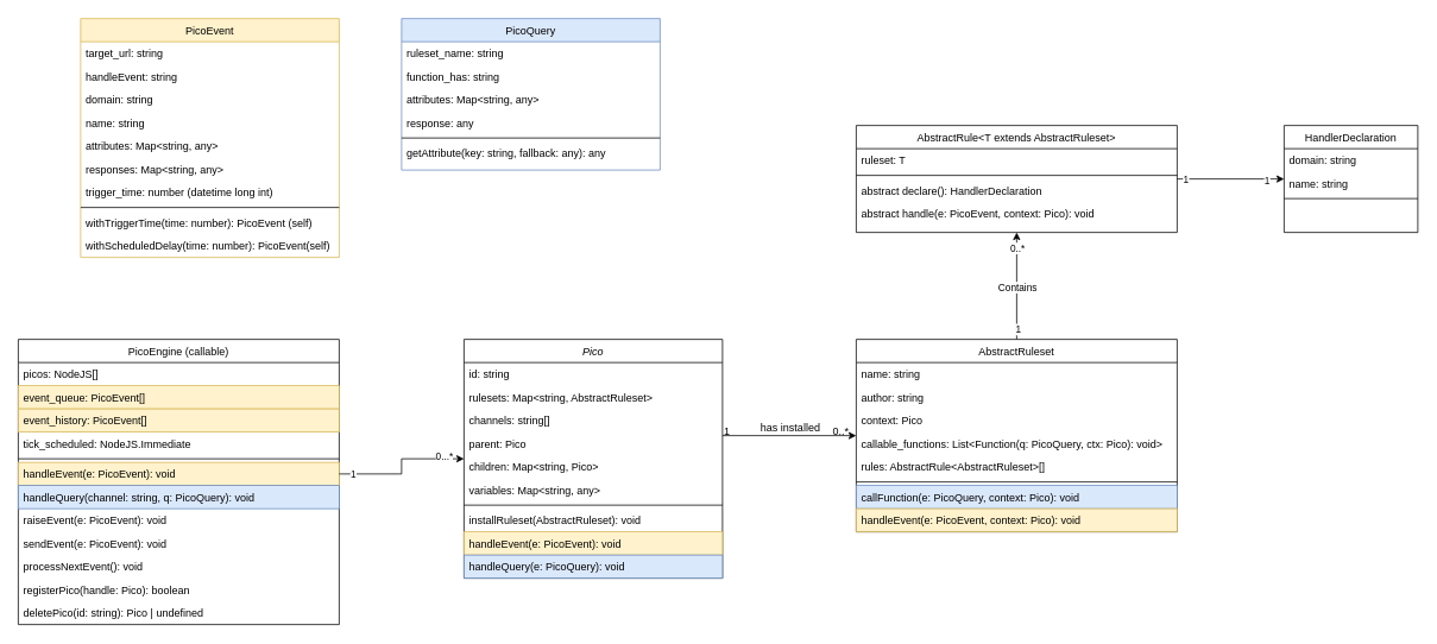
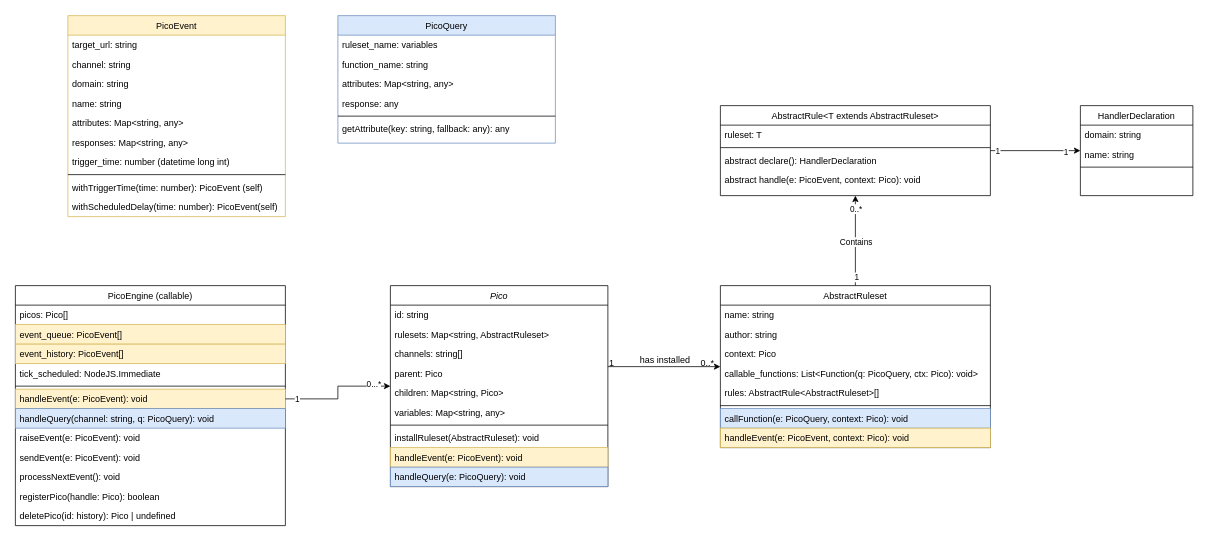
  <mxCell id="0" />
  <mxCell id="1" parent="0" />
  <mxCell id="2" value="Pico" style="swimlane;fontStyle=2;align=center;verticalAlign=top;childLayout=stackLayout;horizontal=1;startSize=26;horizontalStack=0;resizeParent=1;resizeLast=0;collapsible=1;marginBottom=0;rounded=0;shadow=0;strokeWidth=1;" parent="1" vertex="1"><mxGeometry x="520" y="380" width="290" height="268" as="geometry"><mxRectangle x="230" y="140" width="160" height="26" as="alternateBounds" /></mxGeometry></mxCell>
  <mxCell id="3" value="id: string" style="text;align=left;verticalAlign=top;spacingLeft=4;spacingRight=4;overflow=hidden;rotatable=0;points=[[0,0.5],[1,0.5]];portConstraint=eastwest;" parent="2" vertex="1"><mxGeometry y="26" width="290" height="26" as="geometry" /></mxCell>
  <mxCell id="4" value="rulesets: Map&lt;string, AbstractRuleset&gt;" style="text;align=left;verticalAlign=top;spacingLeft=4;spacingRight=4;overflow=hidden;rotatable=0;points=[[0,0.5],[1,0.5]];portConstraint=eastwest;rounded=0;shadow=0;html=0;" parent="2" vertex="1"><mxGeometry y="52" width="290" height="26" as="geometry" /></mxCell>
  <mxCell id="5" value="channels: string[]" style="text;align=left;verticalAlign=top;spacingLeft=4;spacingRight=4;overflow=hidden;rotatable=0;points=[[0,0.5],[1,0.5]];portConstraint=eastwest;rounded=0;shadow=0;html=0;" parent="2" vertex="1"><mxGeometry y="78" width="290" height="26" as="geometry" /></mxCell>
  <mxCell id="6" value="parent: Pico" style="text;align=left;verticalAlign=top;spacingLeft=4;spacingRight=4;overflow=hidden;rotatable=0;points=[[0,0.5],[1,0.5]];portConstraint=eastwest;rounded=0;shadow=0;html=0;" parent="2" vertex="1"><mxGeometry y="104" width="290" height="26" as="geometry" /></mxCell>
  <mxCell id="7" value="children: Map&lt;string, Pico&gt;" style="text;align=left;verticalAlign=top;spacingLeft=4;spacingRight=4;overflow=hidden;rotatable=0;points=[[0,0.5],[1,0.5]];portConstraint=eastwest;rounded=0;shadow=0;html=0;" parent="2" vertex="1"><mxGeometry y="130" width="290" height="26" as="geometry" /></mxCell>
  <mxCell id="8" value="variables: Map&lt;string, any&gt;" style="text;align=left;verticalAlign=top;spacingLeft=4;spacingRight=4;overflow=hidden;rotatable=0;points=[[0,0.5],[1,0.5]];portConstraint=eastwest;rounded=0;shadow=0;html=0;" parent="2" vertex="1"><mxGeometry y="156" width="290" height="26" as="geometry" /></mxCell>
  <mxCell id="9" value="" style="line;html=1;strokeWidth=1;align=left;verticalAlign=middle;spacingTop=-1;spacingLeft=3;spacingRight=3;rotatable=0;labelPosition=right;points=[];portConstraint=eastwest;" parent="2" vertex="1"><mxGeometry y="182" width="290" height="8" as="geometry" /></mxCell>
  <mxCell id="10" value="installRuleset(AbstractRuleset): void" style="text;align=left;verticalAlign=top;spacingLeft=4;spacingRight=4;overflow=hidden;rotatable=0;points=[[0,0.5],[1,0.5]];portConstraint=eastwest;" parent="2" vertex="1"><mxGeometry y="190" width="290" height="26" as="geometry" /></mxCell>
  <mxCell id="11" value="handleEvent(e: PicoEvent): void" style="text;align=left;verticalAlign=top;spacingLeft=4;spacingRight=4;overflow=hidden;rotatable=0;points=[[0,0.5],[1,0.5]];portConstraint=eastwest;fillColor=#fff2cc;strokeColor=#d6b656;" parent="2" vertex="1"><mxGeometry y="216" width="290" height="26" as="geometry" /></mxCell>
  <mxCell id="12" value="handleQuery(e: PicoQuery): void" style="text;align=left;verticalAlign=top;spacingLeft=4;spacingRight=4;overflow=hidden;rotatable=0;points=[[0,0.5],[1,0.5]];portConstraint=eastwest;fillColor=#dae8fc;strokeColor=#6c8ebf;" parent="2" vertex="1"><mxGeometry y="242" width="290" height="26" as="geometry" /></mxCell>
  <mxCell id="13" style="edgeStyle=orthogonalEdgeStyle;rounded=0;orthogonalLoop=1;jettySize=auto;html=1;exitX=0.5;exitY=0;exitDx=0;exitDy=0;entryX=0.5;entryY=1;entryDx=0;entryDy=0;" parent="1" source="17" target="33" edge="1"><mxGeometry relative="1" as="geometry"><mxPoint x="1141" y="276" as="targetPoint" /></mxGeometry></mxCell>
  <mxCell id="14" value="Contains" style="edgeLabel;html=1;align=center;verticalAlign=middle;resizable=0;points=[];" parent="13" vertex="1" connectable="0"><mxGeometry x="0.206" y="-2" relative="1" as="geometry"><mxPoint x="-2" y="13" as="offset" /></mxGeometry></mxCell>
  <mxCell id="15" value="0..*" style="edgeLabel;html=1;align=center;verticalAlign=middle;resizable=0;points=[];" parent="13" vertex="1" connectable="0"><mxGeometry x="0.717" relative="1" as="geometry"><mxPoint as="offset" /></mxGeometry></mxCell>
  <mxCell id="16" value="1" style="edgeLabel;html=1;align=center;verticalAlign=middle;resizable=0;points=[];" parent="13" vertex="1" connectable="0"><mxGeometry x="-0.794" y="-1" relative="1" as="geometry"><mxPoint as="offset" /></mxGeometry></mxCell>
  <mxCell id="17" value="AbstractRuleset" style="swimlane;fontStyle=0;align=center;verticalAlign=top;childLayout=stackLayout;horizontal=1;startSize=26;horizontalStack=0;resizeParent=1;resizeLast=0;collapsible=1;marginBottom=0;rounded=0;shadow=0;strokeWidth=1;" parent="1" vertex="1"><mxGeometry x="960" y="380" width="360" height="216" as="geometry"><mxRectangle x="550" y="140" width="160" height="26" as="alternateBounds" /></mxGeometry></mxCell>
  <mxCell id="18" value="name: string" style="text;align=left;verticalAlign=top;spacingLeft=4;spacingRight=4;overflow=hidden;rotatable=0;points=[[0,0.5],[1,0.5]];portConstraint=eastwest;" parent="17" vertex="1"><mxGeometry y="26" width="360" height="26" as="geometry" /></mxCell>
  <mxCell id="19" value="author: string" style="text;align=left;verticalAlign=top;spacingLeft=4;spacingRight=4;overflow=hidden;rotatable=0;points=[[0,0.5],[1,0.5]];portConstraint=eastwest;rounded=0;shadow=0;html=0;" parent="17" vertex="1"><mxGeometry y="52" width="360" height="26" as="geometry" /></mxCell>
  <mxCell id="20" value="context: Pico" style="text;align=left;verticalAlign=top;spacingLeft=4;spacingRight=4;overflow=hidden;rotatable=0;points=[[0,0.5],[1,0.5]];portConstraint=eastwest;rounded=0;shadow=0;html=0;" parent="17" vertex="1"><mxGeometry y="78" width="360" height="26" as="geometry" /></mxCell>
  <mxCell id="21" value="callable_functions: List&lt;Function(q: PicoQuery, ctx: Pico): void&gt;" style="text;align=left;verticalAlign=top;spacingLeft=4;spacingRight=4;overflow=hidden;rotatable=0;points=[[0,0.5],[1,0.5]];portConstraint=eastwest;rounded=0;shadow=0;html=0;" parent="17" vertex="1"><mxGeometry y="104" width="360" height="26" as="geometry" /></mxCell>
  <mxCell id="22" value="rules: AbstractRule&lt;AbstractRuleset&gt;[]" style="text;align=left;verticalAlign=top;spacingLeft=4;spacingRight=4;overflow=hidden;rotatable=0;points=[[0,0.5],[1,0.5]];portConstraint=eastwest;rounded=0;shadow=0;html=0;" parent="17" vertex="1"><mxGeometry y="130" width="360" height="26" as="geometry" /></mxCell>
  <mxCell id="23" value="" style="line;html=1;strokeWidth=1;align=left;verticalAlign=middle;spacingTop=-1;spacingLeft=3;spacingRight=3;rotatable=0;labelPosition=right;points=[];portConstraint=eastwest;" parent="17" vertex="1"><mxGeometry y="156" width="360" height="8" as="geometry" /></mxCell>
  <mxCell id="24" value="callFunction(e: PicoQuery, context: Pico): void" style="text;align=left;verticalAlign=top;spacingLeft=4;spacingRight=4;overflow=hidden;rotatable=0;points=[[0,0.5],[1,0.5]];portConstraint=eastwest;fillColor=#dae8fc;strokeColor=#6c8ebf;" parent="17" vertex="1"><mxGeometry y="164" width="360" height="26" as="geometry" /></mxCell>
  <mxCell id="25" value="handleEvent(e: PicoEvent, context: Pico): void" style="text;align=left;verticalAlign=top;spacingLeft=4;spacingRight=4;overflow=hidden;rotatable=0;points=[[0,0.5],[1,0.5]];portConstraint=eastwest;fillColor=#fff2cc;strokeColor=#d6b656;" parent="17" vertex="1"><mxGeometry y="190" width="360" height="26" as="geometry" /></mxCell>
  <mxCell id="26" value="" style="endArrow=classic;shadow=0;strokeWidth=1;rounded=0;endFill=1;edgeStyle=elbowEdgeStyle;elbow=vertical;" parent="1" source="2" target="17" edge="1"><mxGeometry x="0.5" y="41" relative="1" as="geometry"><mxPoint x="900" y="572" as="sourcePoint" /><mxPoint x="1060" y="572" as="targetPoint" /><mxPoint x="-40" y="32" as="offset" /></mxGeometry></mxCell>
  <mxCell id="27" value="1" style="resizable=0;align=left;verticalAlign=bottom;labelBackgroundColor=none;fontSize=12;" parent="26" connectable="0" vertex="1"><mxGeometry x="-1" relative="1" as="geometry"><mxPoint y="4" as="offset" /></mxGeometry></mxCell>
  <mxCell id="28" value="0..*" style="resizable=0;align=right;verticalAlign=bottom;labelBackgroundColor=none;fontSize=12;" parent="26" connectable="0" vertex="1"><mxGeometry x="1" relative="1" as="geometry"><mxPoint x="-7" y="4" as="offset" /></mxGeometry></mxCell>
  <mxCell id="29" value="has installed" style="text;html=1;resizable=0;points=[];;align=center;verticalAlign=middle;labelBackgroundColor=none;rounded=0;shadow=0;strokeWidth=1;fontSize=12;" parent="26" vertex="1" connectable="0"><mxGeometry x="0.5" y="49" relative="1" as="geometry"><mxPoint x="-38" y="40" as="offset" /></mxGeometry></mxCell>
  <mxCell id="30" style="edgeStyle=orthogonalEdgeStyle;rounded=0;orthogonalLoop=1;jettySize=auto;html=1;" parent="1" source="33" target="38" edge="1"><mxGeometry relative="1" as="geometry" /></mxCell>
  <mxCell id="31" value="1" style="edgeLabel;html=1;align=center;verticalAlign=middle;resizable=0;points=[];" parent="30" vertex="1" connectable="0"><mxGeometry x="-0.85" relative="1" as="geometry"><mxPoint as="offset" /></mxGeometry></mxCell>
  <mxCell id="32" value="1" style="edgeLabel;html=1;align=center;verticalAlign=middle;resizable=0;points=[];" parent="30" vertex="1" connectable="0"><mxGeometry x="0.628" y="-1" relative="1" as="geometry"><mxPoint x="2" as="offset" /></mxGeometry></mxCell>
  <mxCell id="33" value="AbstractRule&lt;T extends AbstractRuleset&gt;" style="swimlane;fontStyle=0;align=center;verticalAlign=top;childLayout=stackLayout;horizontal=1;startSize=26;horizontalStack=0;resizeParent=1;resizeLast=0;collapsible=1;marginBottom=0;rounded=0;shadow=0;strokeWidth=1;" parent="1" vertex="1"><mxGeometry x="960" y="140" width="360" height="120" as="geometry"><mxRectangle x="550" y="140" width="160" height="26" as="alternateBounds" /></mxGeometry></mxCell>
  <mxCell id="34" value="ruleset: T" style="text;align=left;verticalAlign=top;spacingLeft=4;spacingRight=4;overflow=hidden;rotatable=0;points=[[0,0.5],[1,0.5]];portConstraint=eastwest;" parent="33" vertex="1"><mxGeometry y="26" width="360" height="26" as="geometry" /></mxCell>
  <mxCell id="35" value="" style="line;html=1;strokeWidth=1;align=left;verticalAlign=middle;spacingTop=-1;spacingLeft=3;spacingRight=3;rotatable=0;labelPosition=right;points=[];portConstraint=eastwest;" parent="33" vertex="1"><mxGeometry y="52" width="360" height="8" as="geometry" /></mxCell>
  <mxCell id="36" value="abstract declare(): HandlerDeclaration" style="text;align=left;verticalAlign=top;spacingLeft=4;spacingRight=4;overflow=hidden;rotatable=0;points=[[0,0.5],[1,0.5]];portConstraint=eastwest;" parent="33" vertex="1"><mxGeometry y="60" width="360" height="26" as="geometry" /></mxCell>
  <mxCell id="37" value="abstract handle(e: PicoEvent, context: Pico): void" style="text;align=left;verticalAlign=top;spacingLeft=4;spacingRight=4;overflow=hidden;rotatable=0;points=[[0,0.5],[1,0.5]];portConstraint=eastwest;" parent="33" vertex="1"><mxGeometry y="86" width="360" height="26" as="geometry" /></mxCell>
  <mxCell id="38" value="HandlerDeclaration" style="swimlane;fontStyle=0;align=center;verticalAlign=top;childLayout=stackLayout;horizontal=1;startSize=26;horizontalStack=0;resizeParent=1;resizeLast=0;collapsible=1;marginBottom=0;rounded=0;shadow=0;strokeWidth=1;" parent="1" vertex="1"><mxGeometry x="1440" y="140" width="150" height="120" as="geometry"><mxRectangle x="550" y="140" width="160" height="26" as="alternateBounds" /></mxGeometry></mxCell>
  <mxCell id="39" value="domain: string    " style="text;align=left;verticalAlign=top;spacingLeft=4;spacingRight=4;overflow=hidden;rotatable=0;points=[[0,0.5],[1,0.5]];portConstraint=eastwest;" parent="38" vertex="1"><mxGeometry y="26" width="150" height="26" as="geometry" /></mxCell>
  <mxCell id="40" value="name: string" style="text;align=left;verticalAlign=top;spacingLeft=4;spacingRight=4;overflow=hidden;rotatable=0;points=[[0,0.5],[1,0.5]];portConstraint=eastwest;rounded=0;shadow=0;html=0;" parent="38" vertex="1"><mxGeometry y="52" width="150" height="26" as="geometry" /></mxCell>
  <mxCell id="41" value="" style="line;html=1;strokeWidth=1;align=left;verticalAlign=middle;spacingTop=-1;spacingLeft=3;spacingRight=3;rotatable=0;labelPosition=right;points=[];portConstraint=eastwest;" parent="38" vertex="1"><mxGeometry y="78" width="150" height="8" as="geometry" /></mxCell>
  <mxCell id="42" value="PicoEngine (callable)" style="swimlane;fontStyle=0;align=center;verticalAlign=top;childLayout=stackLayout;horizontal=1;startSize=26;horizontalStack=0;resizeParent=1;resizeLast=0;collapsible=1;marginBottom=0;rounded=0;shadow=0;strokeWidth=1;" parent="1" vertex="1"><mxGeometry x="20" y="380" width="360" height="320" as="geometry"><mxRectangle x="40" y="640" width="160" height="26" as="alternateBounds" /></mxGeometry></mxCell>
- <mxCell id="43" value="picos: NodeJS[]" style="text;align=left;verticalAlign=top;spacingLeft=4;spacingRight=4;overflow=hidden;rotatable=0;points=[[0,0.5],[1,0.5]];portConstraint=eastwest;" parent="42" vertex="1"><mxGeometry y="26" width="360" height="26" as="geometry" /></mxCell>
+ <mxCell id="43" value="picos: Pico[]" style="text;align=left;verticalAlign=top;spacingLeft=4;spacingRight=4;overflow=hidden;rotatable=0;points=[[0,0.5],[1,0.5]];portConstraint=eastwest;" parent="42" vertex="1"><mxGeometry y="26" width="360" height="26" as="geometry" /></mxCell>
  <mxCell id="44" value="event_queue: PicoEvent[]" style="text;align=left;verticalAlign=top;spacingLeft=4;spacingRight=4;overflow=hidden;rotatable=0;points=[[0,0.5],[1,0.5]];portConstraint=eastwest;rounded=0;shadow=0;html=0;fillColor=#fff2cc;strokeColor=#d6b656;" parent="42" vertex="1"><mxGeometry y="52" width="360" height="26" as="geometry" /></mxCell>
  <mxCell id="45" value="event_history: PicoEvent[]" style="text;align=left;verticalAlign=top;spacingLeft=4;spacingRight=4;overflow=hidden;rotatable=0;points=[[0,0.5],[1,0.5]];portConstraint=eastwest;rounded=0;shadow=0;html=0;fillColor=#fff2cc;strokeColor=#d6b656;" parent="42" vertex="1"><mxGeometry y="78" width="360" height="26" as="geometry" /></mxCell>
  <mxCell id="46" value="tick_scheduled: NodeJS.Immediate" style="text;align=left;verticalAlign=top;spacingLeft=4;spacingRight=4;overflow=hidden;rotatable=0;points=[[0,0.5],[1,0.5]];portConstraint=eastwest;rounded=0;shadow=0;html=0;" parent="42" vertex="1"><mxGeometry y="104" width="360" height="26" as="geometry" /></mxCell>
  <mxCell id="47" value="" style="line;html=1;strokeWidth=1;align=left;verticalAlign=middle;spacingTop=-1;spacingLeft=3;spacingRight=3;rotatable=0;labelPosition=right;points=[];portConstraint=eastwest;" parent="42" vertex="1"><mxGeometry y="130" width="360" height="8" as="geometry" /></mxCell>
  <mxCell id="48" value="handleEvent(e: PicoEvent): void" style="text;align=left;verticalAlign=top;spacingLeft=4;spacingRight=4;overflow=hidden;rotatable=0;points=[[0,0.5],[1,0.5]];portConstraint=eastwest;fillColor=#fff2cc;strokeColor=#d6b656;" parent="42" vertex="1"><mxGeometry y="138" width="360" height="26" as="geometry" /></mxCell>
  <mxCell id="49" value="handleQuery(channel: string, q: PicoQuery): void" style="text;align=left;verticalAlign=top;spacingLeft=4;spacingRight=4;overflow=hidden;rotatable=0;points=[[0,0.5],[1,0.5]];portConstraint=eastwest;fillColor=#dae8fc;strokeColor=#6c8ebf;" parent="42" vertex="1"><mxGeometry y="164" width="360" height="26" as="geometry" /></mxCell>
  <mxCell id="50" value="raiseEvent(e: PicoEvent): void" style="text;align=left;verticalAlign=top;spacingLeft=4;spacingRight=4;overflow=hidden;rotatable=0;points=[[0,0.5],[1,0.5]];portConstraint=eastwest;" parent="42" vertex="1"><mxGeometry y="190" width="360" height="26" as="geometry" /></mxCell>
  <mxCell id="51" value="sendEvent(e: PicoEvent): void" style="text;align=left;verticalAlign=top;spacingLeft=4;spacingRight=4;overflow=hidden;rotatable=0;points=[[0,0.5],[1,0.5]];portConstraint=eastwest;" parent="42" vertex="1"><mxGeometry y="216" width="360" height="26" as="geometry" /></mxCell>
  <mxCell id="52" value="processNextEvent(): void" style="text;align=left;verticalAlign=top;spacingLeft=4;spacingRight=4;overflow=hidden;rotatable=0;points=[[0,0.5],[1,0.5]];portConstraint=eastwest;" parent="42" vertex="1"><mxGeometry y="242" width="360" height="26" as="geometry" /></mxCell>
  <mxCell id="53" value="registerPico(handle: Pico): boolean" style="text;align=left;verticalAlign=top;spacingLeft=4;spacingRight=4;overflow=hidden;rotatable=0;points=[[0,0.5],[1,0.5]];portConstraint=eastwest;" parent="42" vertex="1"><mxGeometry y="268" width="360" height="26" as="geometry" /></mxCell>
- <mxCell id="54" value="deletePico(id: string): Pico | undefined" style="text;align=left;verticalAlign=top;spacingLeft=4;spacingRight=4;overflow=hidden;rotatable=0;points=[[0,0.5],[1,0.5]];portConstraint=eastwest;" parent="42" vertex="1"><mxGeometry y="294" width="360" height="26" as="geometry" /></mxCell>
+ <mxCell id="54" value="deletePico(id: history): Pico | undefined" style="text;align=left;verticalAlign=top;spacingLeft=4;spacingRight=4;overflow=hidden;rotatable=0;points=[[0,0.5],[1,0.5]];portConstraint=eastwest;" parent="42" vertex="1"><mxGeometry y="294" width="360" height="26" as="geometry" /></mxCell>
  <mxCell id="55" style="edgeStyle=orthogonalEdgeStyle;rounded=0;orthogonalLoop=1;jettySize=auto;html=1;" parent="1" source="48" target="2" edge="1"><mxGeometry relative="1" as="geometry" /></mxCell>
  <mxCell id="56" value="1" style="edgeLabel;html=1;align=center;verticalAlign=middle;resizable=0;points=[];" parent="55" vertex="1" connectable="0"><mxGeometry x="-0.804" relative="1" as="geometry"><mxPoint as="offset" /></mxGeometry></mxCell>
  <mxCell id="57" value="0...*" style="edgeLabel;html=1;align=center;verticalAlign=middle;resizable=0;points=[];" parent="55" vertex="1" connectable="0"><mxGeometry x="0.709" y="-2" relative="1" as="geometry"><mxPoint y="-6" as="offset" /></mxGeometry></mxCell>
  <mxCell id="58" value="PicoEvent" style="swimlane;fontStyle=0;align=center;verticalAlign=top;childLayout=stackLayout;horizontal=1;startSize=26;horizontalStack=0;resizeParent=1;resizeLast=0;collapsible=1;marginBottom=0;rounded=0;shadow=0;strokeWidth=1;fillColor=#fff2cc;strokeColor=#d6b656;" parent="1" vertex="1"><mxGeometry x="90" y="20" width="290" height="268" as="geometry"><mxRectangle x="110" y="680" width="160" height="26" as="alternateBounds" /></mxGeometry></mxCell>
  <mxCell id="59" value="target_url: string" style="text;align=left;verticalAlign=top;spacingLeft=4;spacingRight=4;overflow=hidden;rotatable=0;points=[[0,0.5],[1,0.5]];portConstraint=eastwest;" parent="58" vertex="1"><mxGeometry y="26" width="290" height="26" as="geometry" /></mxCell>
- <mxCell id="60" value="handleEvent: string" style="text;align=left;verticalAlign=top;spacingLeft=4;spacingRight=4;overflow=hidden;rotatable=0;points=[[0,0.5],[1,0.5]];portConstraint=eastwest;rounded=0;shadow=0;html=0;" parent="58" vertex="1"><mxGeometry y="52" width="290" height="26" as="geometry" /></mxCell>
+ <mxCell id="60" value="channel: string" style="text;align=left;verticalAlign=top;spacingLeft=4;spacingRight=4;overflow=hidden;rotatable=0;points=[[0,0.5],[1,0.5]];portConstraint=eastwest;rounded=0;shadow=0;html=0;" parent="58" vertex="1"><mxGeometry y="52" width="290" height="26" as="geometry" /></mxCell>
  <mxCell id="61" value="domain: string" style="text;align=left;verticalAlign=top;spacingLeft=4;spacingRight=4;overflow=hidden;rotatable=0;points=[[0,0.5],[1,0.5]];portConstraint=eastwest;rounded=0;shadow=0;html=0;" parent="58" vertex="1"><mxGeometry y="78" width="290" height="26" as="geometry" /></mxCell>
  <mxCell id="62" value="name: string" style="text;align=left;verticalAlign=top;spacingLeft=4;spacingRight=4;overflow=hidden;rotatable=0;points=[[0,0.5],[1,0.5]];portConstraint=eastwest;rounded=0;shadow=0;html=0;" parent="58" vertex="1"><mxGeometry y="104" width="290" height="26" as="geometry" /></mxCell>
  <mxCell id="63" value="attributes: Map&lt;string, any&gt;" style="text;align=left;verticalAlign=top;spacingLeft=4;spacingRight=4;overflow=hidden;rotatable=0;points=[[0,0.5],[1,0.5]];portConstraint=eastwest;rounded=0;shadow=0;html=0;" parent="58" vertex="1"><mxGeometry y="130" width="290" height="26" as="geometry" /></mxCell>
  <mxCell id="64" value="responses: Map&lt;string, any&gt;" style="text;align=left;verticalAlign=top;spacingLeft=4;spacingRight=4;overflow=hidden;rotatable=0;points=[[0,0.5],[1,0.5]];portConstraint=eastwest;rounded=0;shadow=0;html=0;" parent="58" vertex="1"><mxGeometry y="156" width="290" height="26" as="geometry" /></mxCell>
  <mxCell id="65" value="trigger_time: number (datetime long int)" style="text;align=left;verticalAlign=top;spacingLeft=4;spacingRight=4;overflow=hidden;rotatable=0;points=[[0,0.5],[1,0.5]];portConstraint=eastwest;rounded=0;shadow=0;html=0;" parent="58" vertex="1"><mxGeometry y="182" width="290" height="26" as="geometry" /></mxCell>
  <mxCell id="66" value="" style="line;html=1;strokeWidth=1;align=left;verticalAlign=middle;spacingTop=-1;spacingLeft=3;spacingRight=3;rotatable=0;labelPosition=right;points=[];portConstraint=eastwest;" parent="58" vertex="1"><mxGeometry y="208" width="290" height="8" as="geometry" /></mxCell>
  <mxCell id="67" value="withTriggerTime(time: number): PicoEvent (self)" style="text;align=left;verticalAlign=top;spacingLeft=4;spacingRight=4;overflow=hidden;rotatable=0;points=[[0,0.5],[1,0.5]];portConstraint=eastwest;" parent="58" vertex="1"><mxGeometry y="216" width="290" height="26" as="geometry" /></mxCell>
  <mxCell id="68" value="withScheduledDelay(time: number): PicoEvent(self)" style="text;align=left;verticalAlign=top;spacingLeft=4;spacingRight=4;overflow=hidden;rotatable=0;points=[[0,0.5],[1,0.5]];portConstraint=eastwest;" parent="58" vertex="1"><mxGeometry y="242" width="290" height="26" as="geometry" /></mxCell>
  <mxCell id="69" value="PicoQuery" style="swimlane;fontStyle=0;align=center;verticalAlign=top;childLayout=stackLayout;horizontal=1;startSize=26;horizontalStack=0;resizeParent=1;resizeLast=0;collapsible=1;marginBottom=0;rounded=0;shadow=0;strokeWidth=1;fillColor=#dae8fc;strokeColor=#6c8ebf;" parent="1" vertex="1"><mxGeometry x="450" y="20" width="290" height="170" as="geometry"><mxRectangle x="110" y="680" width="160" height="26" as="alternateBounds" /></mxGeometry></mxCell>
- <mxCell id="70" value="ruleset_name: string" style="text;align=left;verticalAlign=top;spacingLeft=4;spacingRight=4;overflow=hidden;rotatable=0;points=[[0,0.5],[1,0.5]];portConstraint=eastwest;" parent="69" vertex="1"><mxGeometry y="26" width="290" height="26" as="geometry" /></mxCell>
- <mxCell id="71" value="function_has: string" style="text;align=left;verticalAlign=top;spacingLeft=4;spacingRight=4;overflow=hidden;rotatable=0;points=[[0,0.5],[1,0.5]];portConstraint=eastwest;rounded=0;shadow=0;html=0;" parent="69" vertex="1"><mxGeometry y="52" width="290" height="26" as="geometry" /></mxCell>
+ <mxCell id="70" value="ruleset_name: variables" style="text;align=left;verticalAlign=top;spacingLeft=4;spacingRight=4;overflow=hidden;rotatable=0;points=[[0,0.5],[1,0.5]];portConstraint=eastwest;" parent="69" vertex="1"><mxGeometry y="26" width="290" height="26" as="geometry" /></mxCell>
+ <mxCell id="71" value="function_name: string" style="text;align=left;verticalAlign=top;spacingLeft=4;spacingRight=4;overflow=hidden;rotatable=0;points=[[0,0.5],[1,0.5]];portConstraint=eastwest;rounded=0;shadow=0;html=0;" parent="69" vertex="1"><mxGeometry y="52" width="290" height="26" as="geometry" /></mxCell>
  <mxCell id="72" value="attributes: Map&lt;string, any&gt;" style="text;align=left;verticalAlign=top;spacingLeft=4;spacingRight=4;overflow=hidden;rotatable=0;points=[[0,0.5],[1,0.5]];portConstraint=eastwest;rounded=0;shadow=0;html=0;" parent="69" vertex="1"><mxGeometry y="78" width="290" height="26" as="geometry" /></mxCell>
  <mxCell id="73" value="response: any" style="text;align=left;verticalAlign=top;spacingLeft=4;spacingRight=4;overflow=hidden;rotatable=0;points=[[0,0.5],[1,0.5]];portConstraint=eastwest;rounded=0;shadow=0;html=0;" parent="69" vertex="1"><mxGeometry y="104" width="290" height="26" as="geometry" /></mxCell>
  <mxCell id="74" value="" style="line;html=1;strokeWidth=1;align=left;verticalAlign=middle;spacingTop=-1;spacingLeft=3;spacingRight=3;rotatable=0;labelPosition=right;points=[];portConstraint=eastwest;" parent="69" vertex="1"><mxGeometry y="130" width="290" height="8" as="geometry" /></mxCell>
  <mxCell id="75" value="getAttribute(key: string, fallback: any): any" style="text;align=left;verticalAlign=top;spacingLeft=4;spacingRight=4;overflow=hidden;rotatable=0;points=[[0,0.5],[1,0.5]];portConstraint=eastwest;rounded=0;shadow=0;html=0;" parent="69" vertex="1"><mxGeometry y="138" width="290" height="26" as="geometry" /></mxCell>
